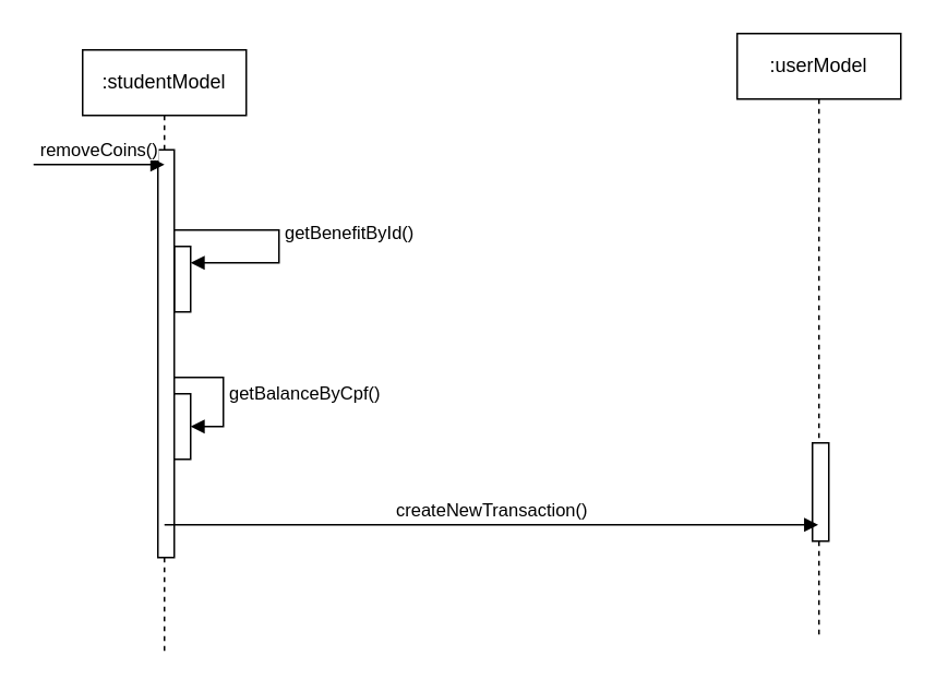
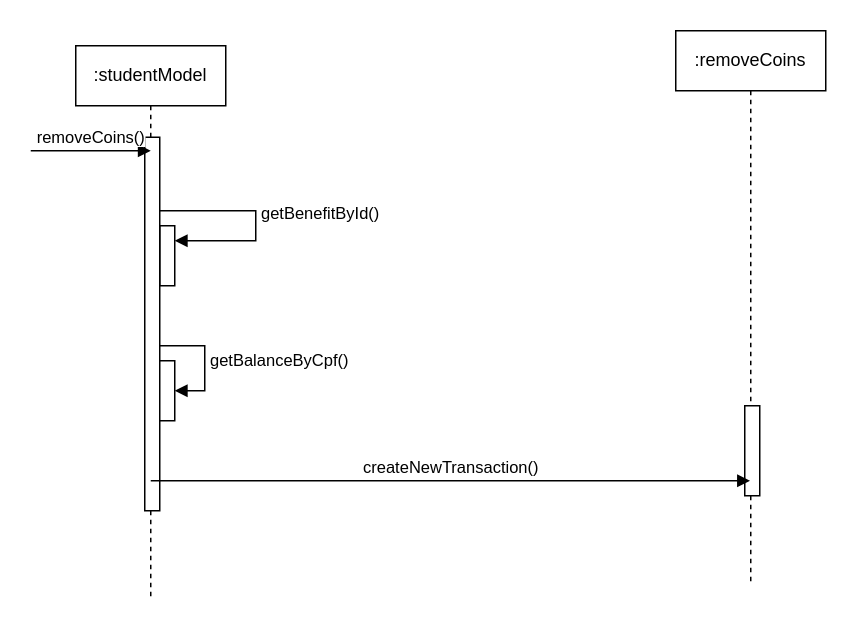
  <mxCell id="0" />
  <mxCell id="1" parent="0" />
  <mxCell id="2" value=":studentModel" style="shape=umlLifeline;perimeter=lifelinePerimeter;whiteSpace=wrap;html=1;container=1;dropTarget=0;collapsible=0;recursiveResize=0;outlineConnect=0;portConstraint=eastwest;newEdgeStyle={&quot;curved&quot;:0,&quot;rounded&quot;:0};" vertex="1" parent="1"><mxGeometry x="50" y="30" width="100" height="370" as="geometry" /></mxCell>
  <mxCell id="3" value="" style="html=1;points=[[0,0,0,0,5],[0,1,0,0,-5],[1,0,0,0,5],[1,1,0,0,-5]];perimeter=orthogonalPerimeter;outlineConnect=0;targetShapes=umlLifeline;portConstraint=eastwest;newEdgeStyle={&quot;curved&quot;:0,&quot;rounded&quot;:0};" vertex="1" parent="2"><mxGeometry x="56" y="120" width="10" height="40" as="geometry" /></mxCell>
  <mxCell id="4" value="getBenefitById()" style="html=1;align=left;spacingLeft=2;endArrow=block;rounded=0;edgeStyle=orthogonalEdgeStyle;curved=0;rounded=0;" edge="1" parent="2" source="2"><mxGeometry relative="1" as="geometry"><mxPoint x="80" y="110.02" as="sourcePoint" /><Array as="points"><mxPoint x="120" y="110" /><mxPoint x="120" y="130" /></Array><mxPoint x="66" y="130.009" as="targetPoint" /></mxGeometry></mxCell>
  <mxCell id="5" value="" style="html=1;points=[[0,0,0,0,5],[0,1,0,0,-5],[1,0,0,0,5],[1,1,0,0,-5]];perimeter=orthogonalPerimeter;outlineConnect=0;targetShapes=umlLifeline;portConstraint=eastwest;newEdgeStyle={&quot;curved&quot;:0,&quot;rounded&quot;:0};" vertex="1" parent="2"><mxGeometry x="46" y="61" width="10" height="249" as="geometry" /></mxCell>
  <mxCell id="6" value="" style="html=1;points=[[0,0,0,0,5],[0,1,0,0,-5],[1,0,0,0,5],[1,1,0,0,-5]];perimeter=orthogonalPerimeter;outlineConnect=0;targetShapes=umlLifeline;portConstraint=eastwest;newEdgeStyle={&quot;curved&quot;:0,&quot;rounded&quot;:0};" vertex="1" parent="2"><mxGeometry x="56" y="210" width="10" height="40" as="geometry" /></mxCell>
  <mxCell id="7" value="getBalanceByCpf()" style="html=1;align=left;spacingLeft=2;endArrow=block;rounded=0;edgeStyle=orthogonalEdgeStyle;curved=0;rounded=0;" edge="1" parent="2" target="6"><mxGeometry relative="1" as="geometry"><mxPoint x="56" y="200.01" as="sourcePoint" /><Array as="points"><mxPoint x="86" y="200" /><mxPoint x="86" y="230" /></Array><mxPoint x="70" y="230" as="targetPoint" /></mxGeometry></mxCell>
  <mxCell id="8" value="removeCoins()" style="html=1;verticalAlign=bottom;endArrow=block;curved=0;rounded=0;" edge="1" parent="1"><mxGeometry width="80" relative="1" as="geometry"><mxPoint x="20" y="100" as="sourcePoint" /><mxPoint x="100" y="100" as="targetPoint" /></mxGeometry></mxCell>
- <mxCell id="9" value=":userModel" style="shape=umlLifeline;perimeter=lifelinePerimeter;whiteSpace=wrap;html=1;container=1;dropTarget=0;collapsible=0;recursiveResize=0;outlineConnect=0;portConstraint=eastwest;newEdgeStyle={&quot;curved&quot;:0,&quot;rounded&quot;:0};" vertex="1" parent="1"><mxGeometry x="450" y="20" width="100" height="370" as="geometry" /></mxCell>
+ <mxCell id="9" value=":removeCoins" style="shape=umlLifeline;perimeter=lifelinePerimeter;whiteSpace=wrap;html=1;container=1;dropTarget=0;collapsible=0;recursiveResize=0;outlineConnect=0;portConstraint=eastwest;newEdgeStyle={&quot;curved&quot;:0,&quot;rounded&quot;:0};" vertex="1" parent="1"><mxGeometry x="450" y="20" width="100" height="370" as="geometry" /></mxCell>
  <mxCell id="10" value="" style="html=1;points=[[0,0,0,0,5],[0,1,0,0,-5],[1,0,0,0,5],[1,1,0,0,-5]];perimeter=orthogonalPerimeter;outlineConnect=0;targetShapes=umlLifeline;portConstraint=eastwest;newEdgeStyle={&quot;curved&quot;:0,&quot;rounded&quot;:0};" vertex="1" parent="9"><mxGeometry x="46" y="250" width="10" height="60" as="geometry" /></mxCell>
  <mxCell id="11" value="createNewTransaction()" style="html=1;verticalAlign=bottom;endArrow=block;curved=0;rounded=0;" edge="1" parent="1" target="9"><mxGeometry width="80" relative="1" as="geometry"><mxPoint x="100" y="320" as="sourcePoint" /><mxPoint x="180" y="320" as="targetPoint" /></mxGeometry></mxCell>
